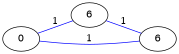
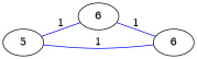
  graph {
    rankdir=LR
    edge [color=blue]
-   n1 [label=0]
+   n1 [label=5]
    n2 [label=6]
    n3 [label=6]
    n1 -- n2 [label=1]
    n1 -- n3 [label=1]
    n2 -- n3 [label=1]
  }
